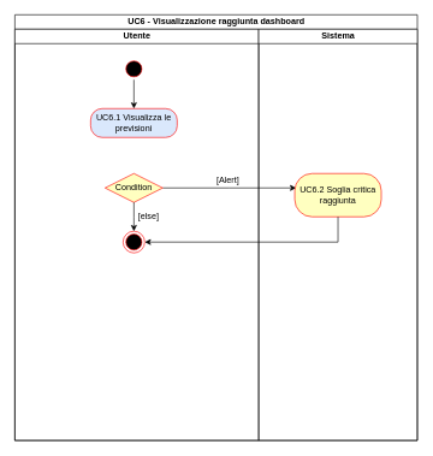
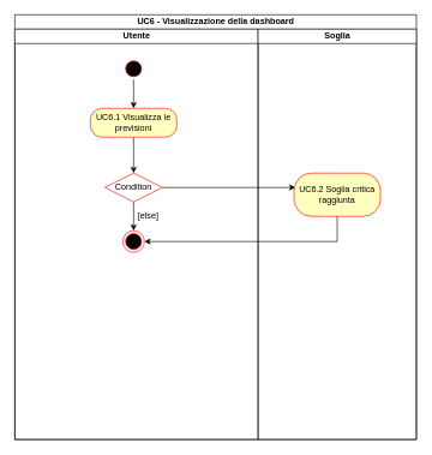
  <mxCell id="0" />
  <mxCell id="1" parent="0" />
- <mxCell id="2" value="UC6 - Visualizzazione raggiunta dashboard" style="swimlane;html=1;childLayout=stackLayout;resizeParent=1;resizeParentMax=0;startSize=20;" vertex="1" parent="1"><mxGeometry x="20" y="20" width="558" height="590" as="geometry" /></mxCell>
+ <mxCell id="2" value="UC6 - Visualizzazione della dashboard" style="swimlane;html=1;childLayout=stackLayout;resizeParent=1;resizeParentMax=0;startSize=20;" vertex="1" parent="1"><mxGeometry x="20" y="20" width="558" height="590" as="geometry" /></mxCell>
  <mxCell id="3" value="Utente" style="swimlane;html=1;startSize=20;" vertex="1" parent="2"><mxGeometry y="20" width="338" height="570" as="geometry" /></mxCell>
  <mxCell id="4" style="edgeStyle=orthogonalEdgeStyle;rounded=0;orthogonalLoop=1;jettySize=auto;html=1;" edge="1" parent="3" source="7" target="10"><mxGeometry relative="1" as="geometry" /></mxCell>
  <mxCell id="5" value="" style="edgeStyle=orthogonalEdgeStyle;rounded=0;orthogonalLoop=1;jettySize=auto;html=1;" edge="1" parent="3" source="6"><mxGeometry relative="1" as="geometry"><mxPoint x="390" y="220" as="targetPoint" /></mxGeometry></mxCell>
- <mxCell id="6" value="Condition" style="rhombus;whiteSpace=wrap;html=1;fillColor=#ffffc0;strokeColor=#ff0000;" vertex="1" parent="3"><mxGeometry x="125" y="200" width="80" height="40" as="geometry" /></mxCell>
+ <mxCell id="6" value="Condition" style="rhombus;whiteSpace=wrap;html=1;fillColor=#ffffff;strokeColor=#ff0000;" vertex="1" parent="3"><mxGeometry x="125" y="200" width="80" height="40" as="geometry" /></mxCell>
  <mxCell id="7" value="" style="ellipse;html=1;shape=startState;fillColor=#000000;strokeColor=#ff0000;" vertex="1" parent="3"><mxGeometry x="150" y="40" width="30" height="30" as="geometry" /></mxCell>
+ <mxCell id="8" style="edgeStyle=orthogonalEdgeStyle;rounded=0;orthogonalLoop=1;jettySize=auto;html=1;exitX=0.5;exitY=1;exitDx=0;exitDy=0;" edge="1" parent="3" source="10" target="6"><mxGeometry relative="1" as="geometry" /></mxCell>
  <mxCell id="9" value="" style="ellipse;html=1;shape=endState;fillColor=#000000;strokeColor=#ff0000;" vertex="1" parent="3"><mxGeometry x="150" y="280" width="30" height="30" as="geometry" /></mxCell>
- <mxCell id="10" value="UC6.1 Visualizza le previsioni" style="rounded=1;whiteSpace=wrap;html=1;arcSize=40;fontColor=#000000;fillColor=#dae8fc;strokeColor=#ff0000;" vertex="1" parent="3"><mxGeometry x="105" y="110" width="120" height="40" as="geometry" /></mxCell>
+ <mxCell id="10" value="UC6.1 Visualizza le previsioni" style="rounded=1;whiteSpace=wrap;html=1;arcSize=40;fontColor=#000000;fillColor=#ffffc0;strokeColor=#ff0000;" vertex="1" parent="3"><mxGeometry x="105" y="110" width="120" height="40" as="geometry" /></mxCell>
  <mxCell id="11" value="[else]" style="text;html=1;align=center;verticalAlign=middle;resizable=0;points=[];autosize=1;" vertex="1" parent="3"><mxGeometry x="160" y="250" width="50" height="20" as="geometry" /></mxCell>
- <mxCell id="12" value="[Alert]" style="text;html=1;align=center;verticalAlign=middle;resizable=0;points=[];autosize=1;" vertex="1" parent="3"><mxGeometry x="270" y="200" width="50" height="20" as="geometry" /></mxCell>
- <mxCell id="13" value="Sistema" style="swimlane;html=1;startSize=20;" vertex="1" parent="2"><mxGeometry x="338" y="20" width="220" height="570" as="geometry" /></mxCell>
+ <mxCell id="13" value="Soglia" style="swimlane;html=1;startSize=20;" vertex="1" parent="2"><mxGeometry x="338" y="20" width="220" height="570" as="geometry" /></mxCell>
  <mxCell id="14" value="UC6.2 Soglia critica raggiunta" style="rounded=1;whiteSpace=wrap;html=1;arcSize=40;fontColor=#000000;fillColor=#ffffc0;strokeColor=#ff0000;" vertex="1" parent="13"><mxGeometry x="50" y="200" width="120" height="60" as="geometry" /></mxCell>
  <mxCell id="15" style="edgeStyle=orthogonalEdgeStyle;rounded=0;orthogonalLoop=1;jettySize=auto;html=1;exitX=0.5;exitY=1;exitDx=0;exitDy=0;entryX=1;entryY=0.5;entryDx=0;entryDy=0;" edge="1" parent="2" source="14" target="9"><mxGeometry relative="1" as="geometry" /></mxCell>
  <mxCell id="16" style="edgeStyle=orthogonalEdgeStyle;rounded=0;orthogonalLoop=1;jettySize=auto;html=1;exitX=0.5;exitY=1;exitDx=0;exitDy=0;" edge="1" parent="1" source="6"><mxGeometry relative="1" as="geometry"><mxPoint x="185" y="320" as="targetPoint" /></mxGeometry></mxCell>
